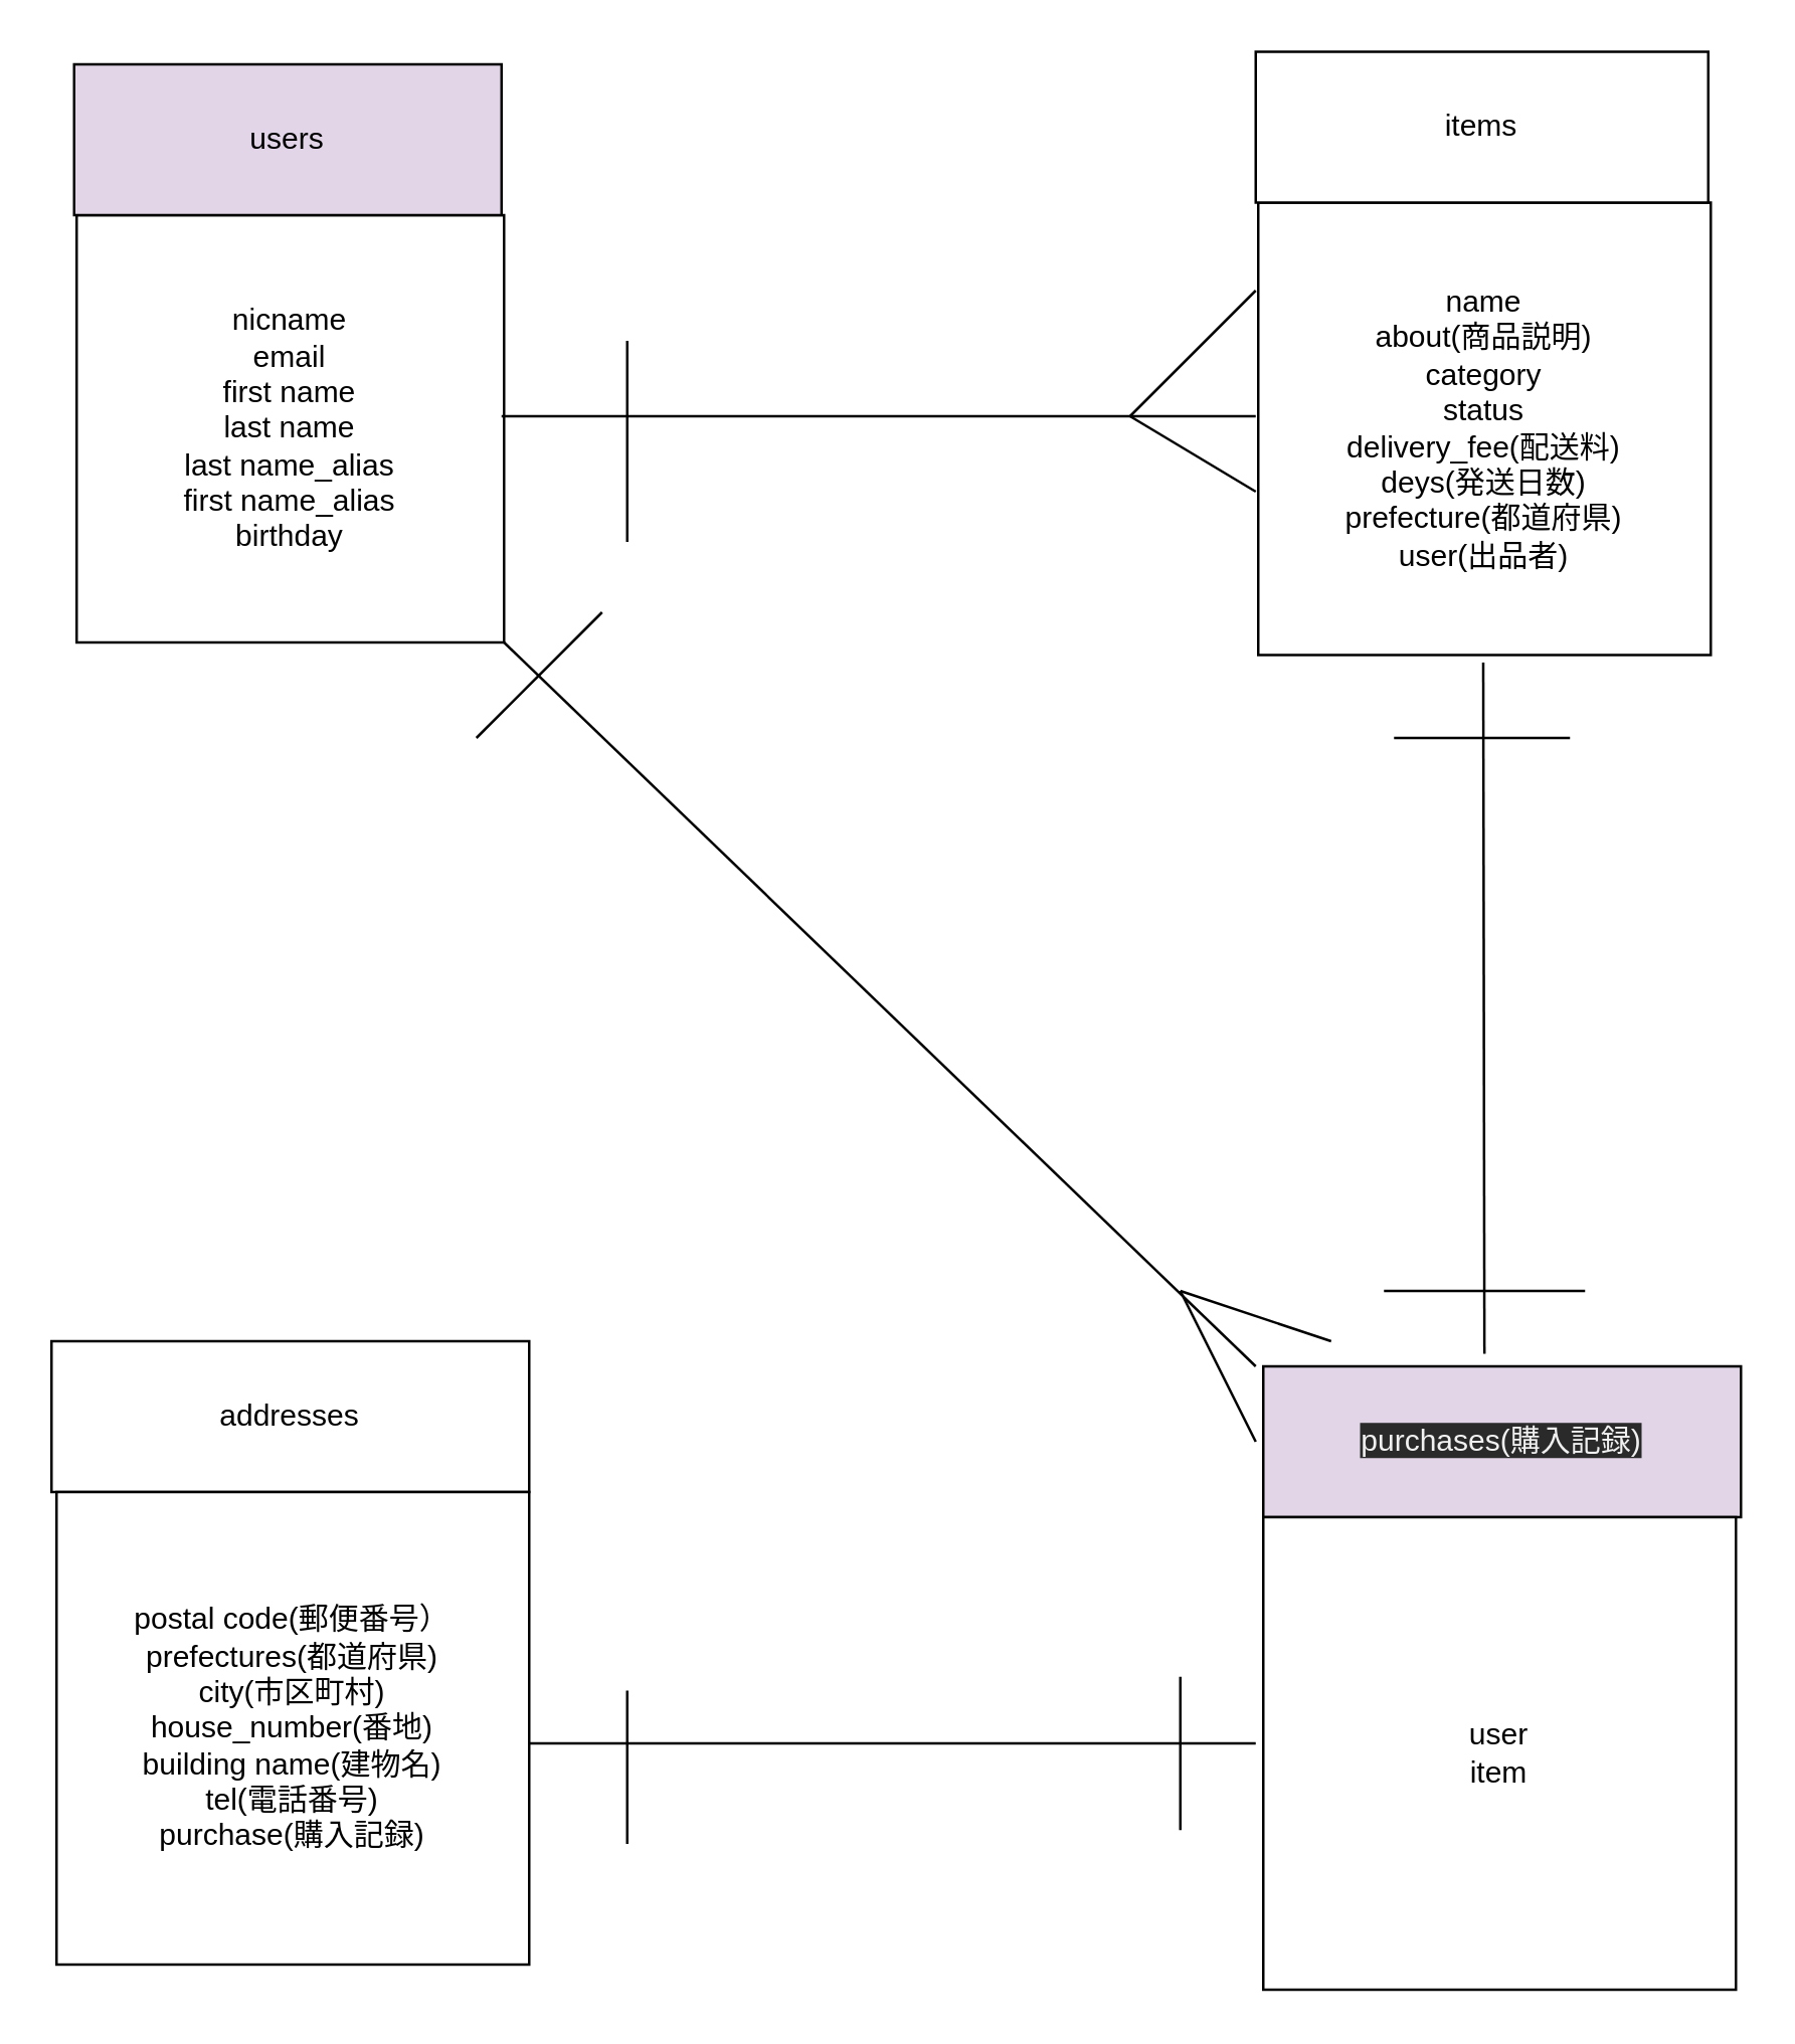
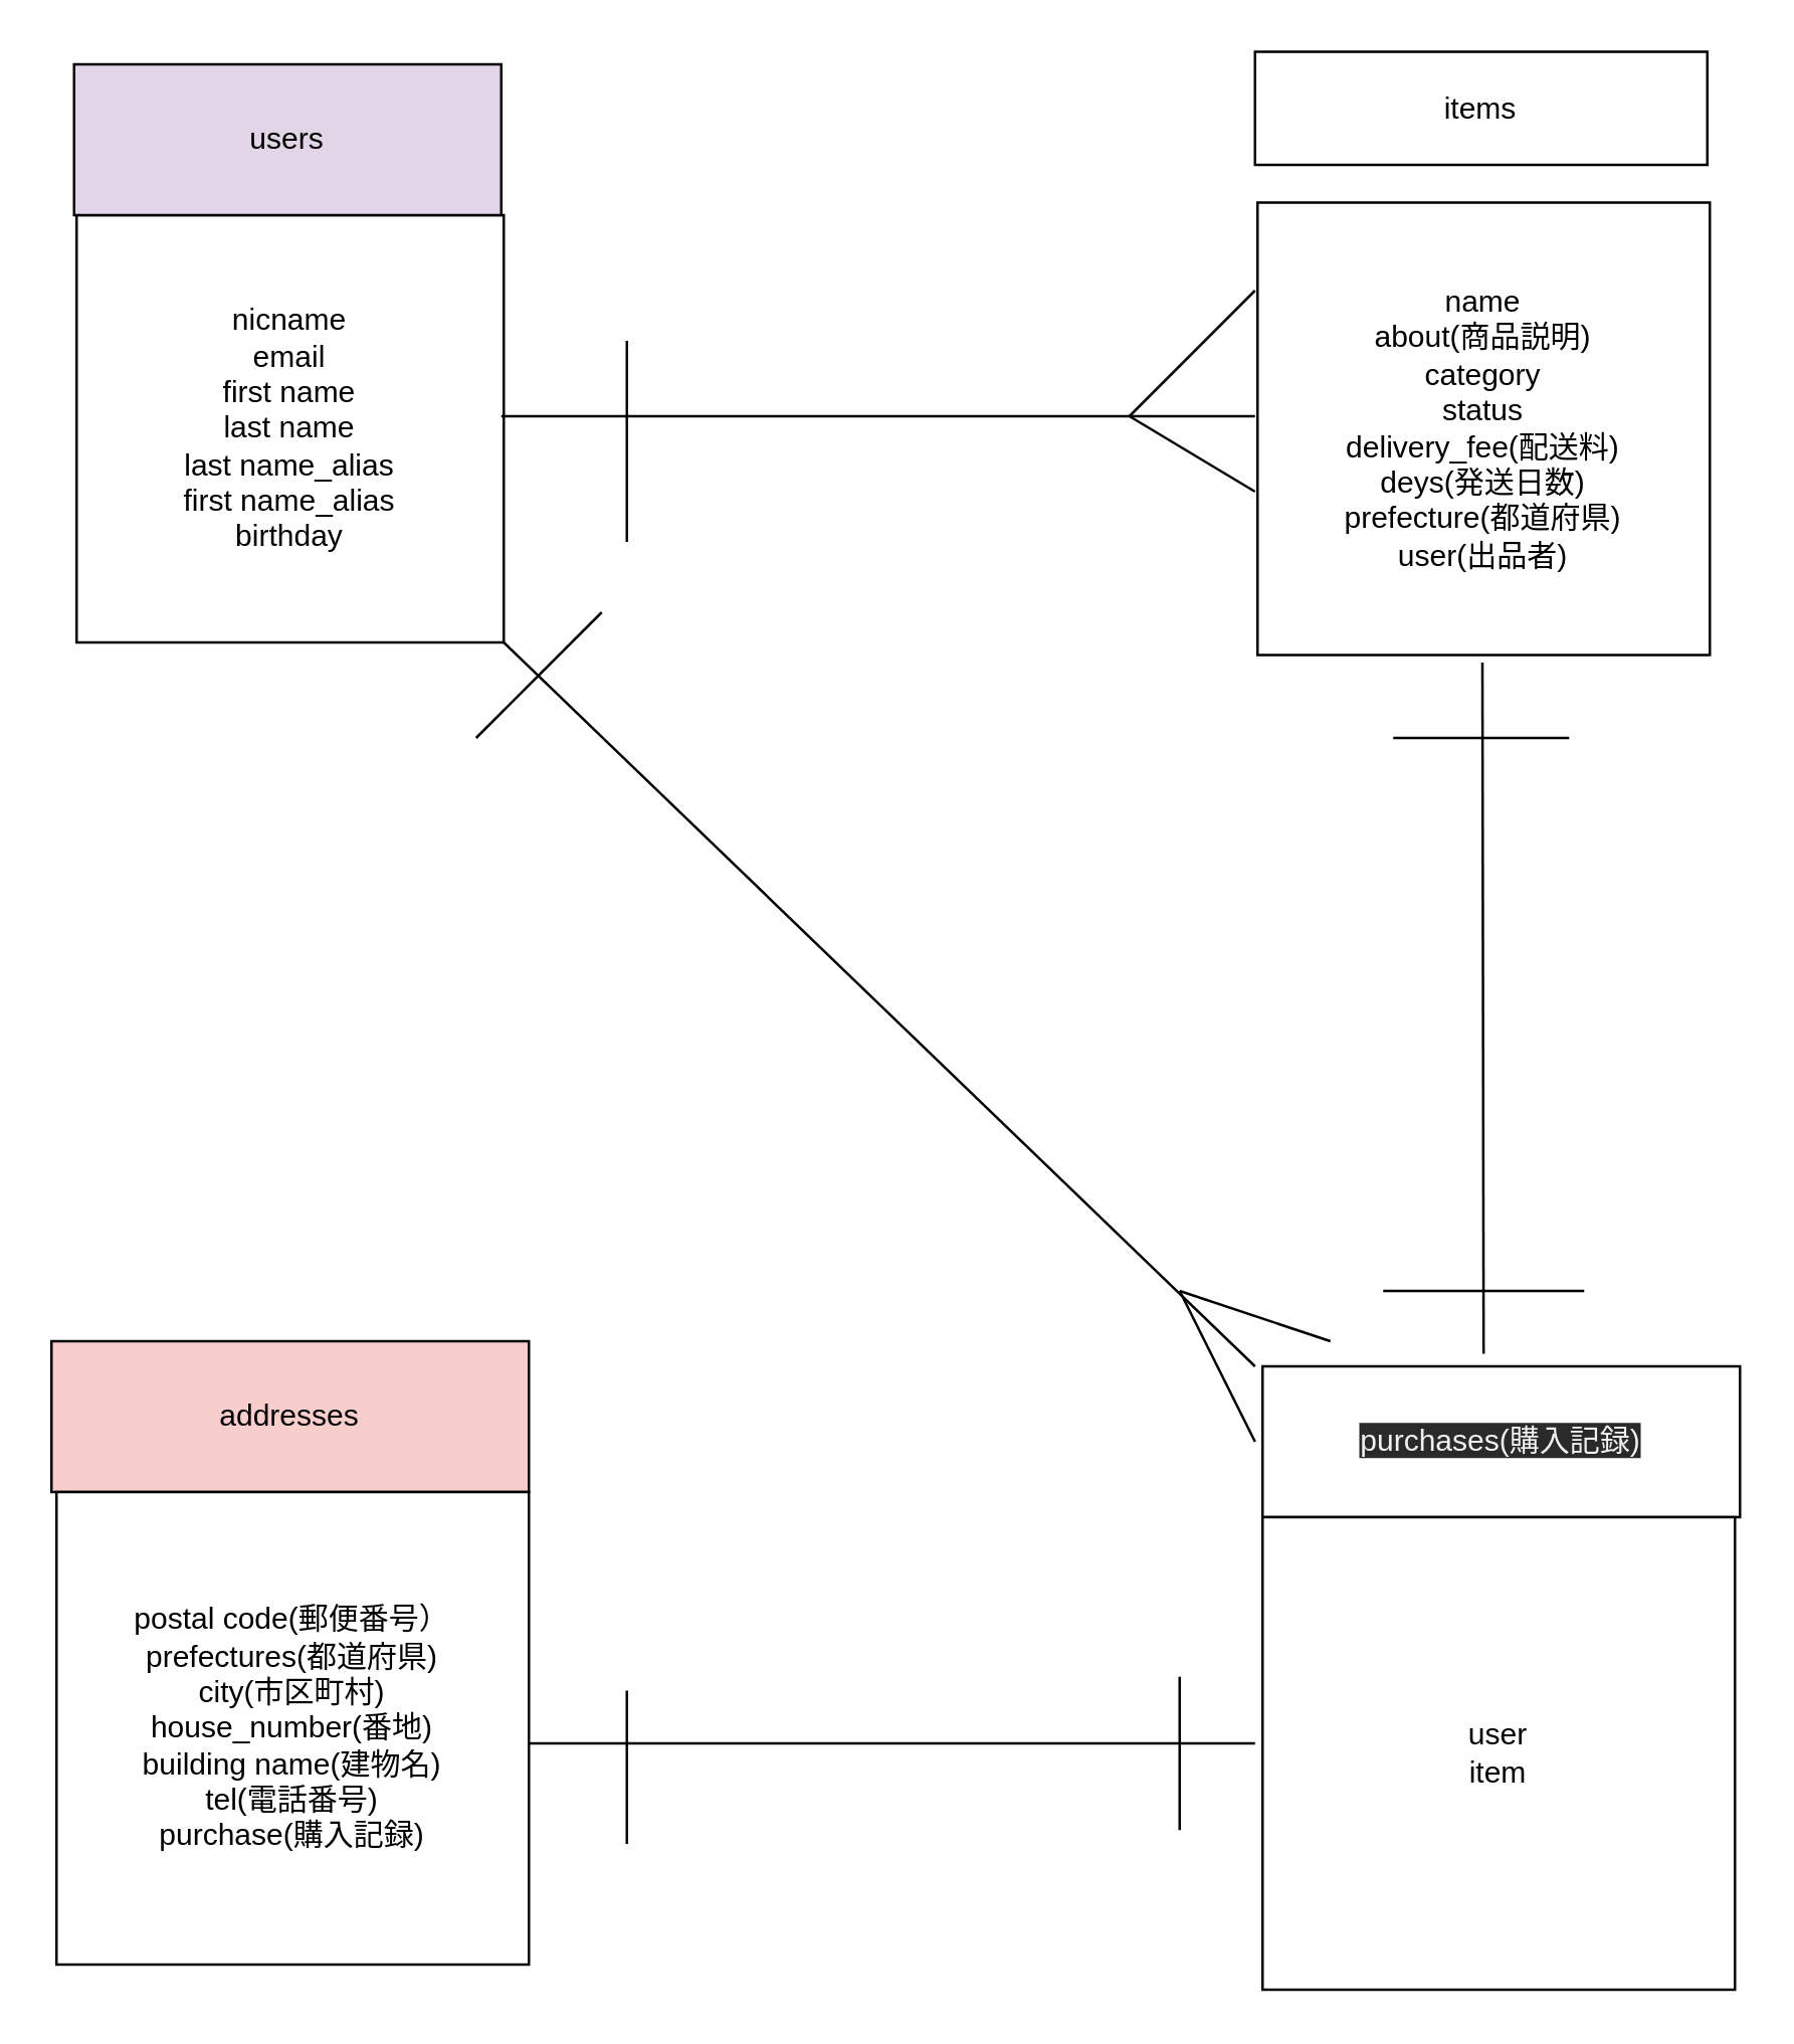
  <mxCell id="0" />
  <mxCell id="1" parent="0" />
  <mxCell id="2" value="nicname&lt;br&gt;email&lt;br&gt;first name&lt;br&gt;last name&lt;br&gt;last name_alias&lt;br&gt;first name_alias&lt;br&gt;birthday" style="whiteSpace=wrap;html=1;aspect=fixed;" parent="1" vertex="1"><mxGeometry x="30" y="85" width="170" height="170" as="geometry" /></mxCell>
  <mxCell id="3" value="name&lt;br&gt;about(商品説明)&lt;br&gt;category&lt;br&gt;status&lt;br&gt;delivery_fee(配送料)&lt;br&gt;deys(発送日数)&lt;br&gt;prefecture(都道府県)&lt;br&gt;user(出品者)" style="whiteSpace=wrap;html=1;aspect=fixed;" parent="1" vertex="1"><mxGeometry x="500" y="80" width="180" height="180" as="geometry" /></mxCell>
- <mxCell id="4" value="&lt;span&gt;addresses&lt;br&gt;&lt;/span&gt;" style="rounded=0;whiteSpace=wrap;html=1;" parent="1" vertex="1"><mxGeometry x="20" y="533" width="190" height="60" as="geometry" /></mxCell>
+ <mxCell id="4" value="&lt;span&gt;addresses&lt;br&gt;&lt;/span&gt;" style="rounded=0;whiteSpace=wrap;html=1;fillColor=#f8cecc;" parent="1" vertex="1"><mxGeometry x="20" y="533" width="190" height="60" as="geometry" /></mxCell>
  <mxCell id="5" value="users" style="rounded=0;whiteSpace=wrap;html=1;fillColor=#e1d5e7;" parent="1" vertex="1"><mxGeometry x="29" y="25" width="170" height="60" as="geometry" /></mxCell>
- <mxCell id="6" value="items" style="rounded=0;whiteSpace=wrap;html=1;" parent="1" vertex="1"><mxGeometry x="499" y="20" width="180" height="60" as="geometry" /></mxCell>
+ <mxCell id="6" value="items" style="rounded=0;whiteSpace=wrap;html=1;" parent="1" vertex="1"><mxGeometry x="499" y="20" width="180" height="45" as="geometry" /></mxCell>
  <mxCell id="7" value="" style="endArrow=none;html=1;" parent="1" edge="1"><mxGeometry width="50" height="50" relative="1" as="geometry"><mxPoint x="199" y="165" as="sourcePoint" /><mxPoint x="499" y="165" as="targetPoint" /><Array as="points" /></mxGeometry></mxCell>
  <mxCell id="8" value="" style="endArrow=none;html=1;" parent="1" edge="1"><mxGeometry width="50" height="50" relative="1" as="geometry"><mxPoint x="249" y="215" as="sourcePoint" /><mxPoint x="249" y="135" as="targetPoint" /><Array as="points" /></mxGeometry></mxCell>
  <mxCell id="9" value="" style="endArrow=none;html=1;" parent="1" edge="1"><mxGeometry width="50" height="50" relative="1" as="geometry"><mxPoint x="630" y="513" as="sourcePoint" /><mxPoint x="550" y="513" as="targetPoint" /></mxGeometry></mxCell>
  <mxCell id="10" value="" style="endArrow=none;html=1;" parent="1" edge="1"><mxGeometry width="50" height="50" relative="1" as="geometry"><mxPoint x="449" y="165" as="sourcePoint" /><mxPoint x="499" y="115" as="targetPoint" /></mxGeometry></mxCell>
  <mxCell id="11" value="" style="endArrow=none;html=1;" parent="1" edge="1"><mxGeometry width="50" height="50" relative="1" as="geometry"><mxPoint x="449" y="165" as="sourcePoint" /><mxPoint x="499" y="195" as="targetPoint" /></mxGeometry></mxCell>
  <mxCell id="12" value="" style="endArrow=none;html=1;" parent="1" edge="1"><mxGeometry width="50" height="50" relative="1" as="geometry"><mxPoint x="554" y="293" as="sourcePoint" /><mxPoint x="624" y="293" as="targetPoint" /></mxGeometry></mxCell>
  <mxCell id="13" value="postal code(郵便番号）&lt;br&gt;prefectures(都道府県)&lt;br&gt;city(市区町村)&lt;br&gt;house_number(番地)&lt;br&gt;building name(建物名)&lt;br&gt;tel(電話番号)&lt;br&gt;purchase(購入記録)" style="whiteSpace=wrap;html=1;aspect=fixed;" parent="1" vertex="1"><mxGeometry x="22" y="593" width="188" height="188" as="geometry" /></mxCell>
  <mxCell id="14" value="" style="endArrow=none;html=1;exitX=0.463;exitY=-0.083;exitDx=0;exitDy=0;exitPerimeter=0;" parent="1" source="16" edge="1"><mxGeometry width="50" height="50" relative="1" as="geometry"><mxPoint x="589.5" y="523" as="sourcePoint" /><mxPoint x="589.5" y="263" as="targetPoint" /></mxGeometry></mxCell>
  <mxCell id="15" value="" style="endArrow=none;html=1;entryX=1;entryY=1;entryDx=0;entryDy=0;" parent="1" target="2" edge="1"><mxGeometry width="50" height="50" relative="1" as="geometry"><mxPoint x="499" y="543" as="sourcePoint" /><mxPoint x="115.5" y="255" as="targetPoint" /></mxGeometry></mxCell>
- <mxCell id="16" value="&lt;span style=&quot;color: rgb(240 , 240 , 240) ; font-family: &amp;#34;helvetica&amp;#34; ; font-size: 12px ; font-style: normal ; font-weight: 400 ; letter-spacing: normal ; text-align: center ; text-indent: 0px ; text-transform: none ; word-spacing: 0px ; background-color: rgb(42 , 42 , 42) ; display: inline ; float: none&quot;&gt;purchases(購入記録)&lt;/span&gt;" style="rounded=0;whiteSpace=wrap;html=1;fillColor=#e1d5e7;" parent="1" vertex="1"><mxGeometry x="502" y="543" width="190" height="60" as="geometry" /></mxCell>
+ <mxCell id="16" value="&lt;span style=&quot;color: rgb(240 , 240 , 240) ; font-family: &amp;#34;helvetica&amp;#34; ; font-size: 12px ; font-style: normal ; font-weight: 400 ; letter-spacing: normal ; text-align: center ; text-indent: 0px ; text-transform: none ; word-spacing: 0px ; background-color: rgb(42 , 42 , 42) ; display: inline ; float: none&quot;&gt;purchases(購入記録)&lt;/span&gt;" style="rounded=0;whiteSpace=wrap;html=1;" parent="1" vertex="1"><mxGeometry x="502" y="543" width="190" height="60" as="geometry" /></mxCell>
  <mxCell id="17" value="user&lt;br&gt;item" style="whiteSpace=wrap;html=1;aspect=fixed;" parent="1" vertex="1"><mxGeometry x="502" y="603" width="188" height="188" as="geometry" /></mxCell>
  <mxCell id="18" value="" style="endArrow=none;html=1;" parent="1" edge="1"><mxGeometry width="50" height="50" relative="1" as="geometry"><mxPoint x="469" y="513" as="sourcePoint" /><mxPoint x="499" y="573" as="targetPoint" /></mxGeometry></mxCell>
  <mxCell id="19" value="" style="endArrow=none;html=1;" parent="1" edge="1"><mxGeometry width="50" height="50" relative="1" as="geometry"><mxPoint x="469" y="513" as="sourcePoint" /><mxPoint x="529" y="533" as="targetPoint" /></mxGeometry></mxCell>
  <mxCell id="20" value="" style="endArrow=none;html=1;" parent="1" edge="1"><mxGeometry width="50" height="50" relative="1" as="geometry"><mxPoint x="189" y="293" as="sourcePoint" /><mxPoint x="239" y="243" as="targetPoint" /></mxGeometry></mxCell>
  <mxCell id="21" value="" style="endArrow=none;html=1;" parent="1" edge="1"><mxGeometry width="50" height="50" relative="1" as="geometry"><mxPoint x="210" y="693" as="sourcePoint" /><mxPoint x="499" y="693" as="targetPoint" /></mxGeometry></mxCell>
  <mxCell id="22" value="" style="endArrow=none;html=1;" parent="1" edge="1"><mxGeometry width="50" height="50" relative="1" as="geometry"><mxPoint x="249" y="733" as="sourcePoint" /><mxPoint x="249" y="672" as="targetPoint" /></mxGeometry></mxCell>
  <mxCell id="23" value="" style="endArrow=none;html=1;" parent="1" edge="1"><mxGeometry width="50" height="50" relative="1" as="geometry"><mxPoint x="469" y="727.5" as="sourcePoint" /><mxPoint x="469" y="666.5" as="targetPoint" /></mxGeometry></mxCell>
